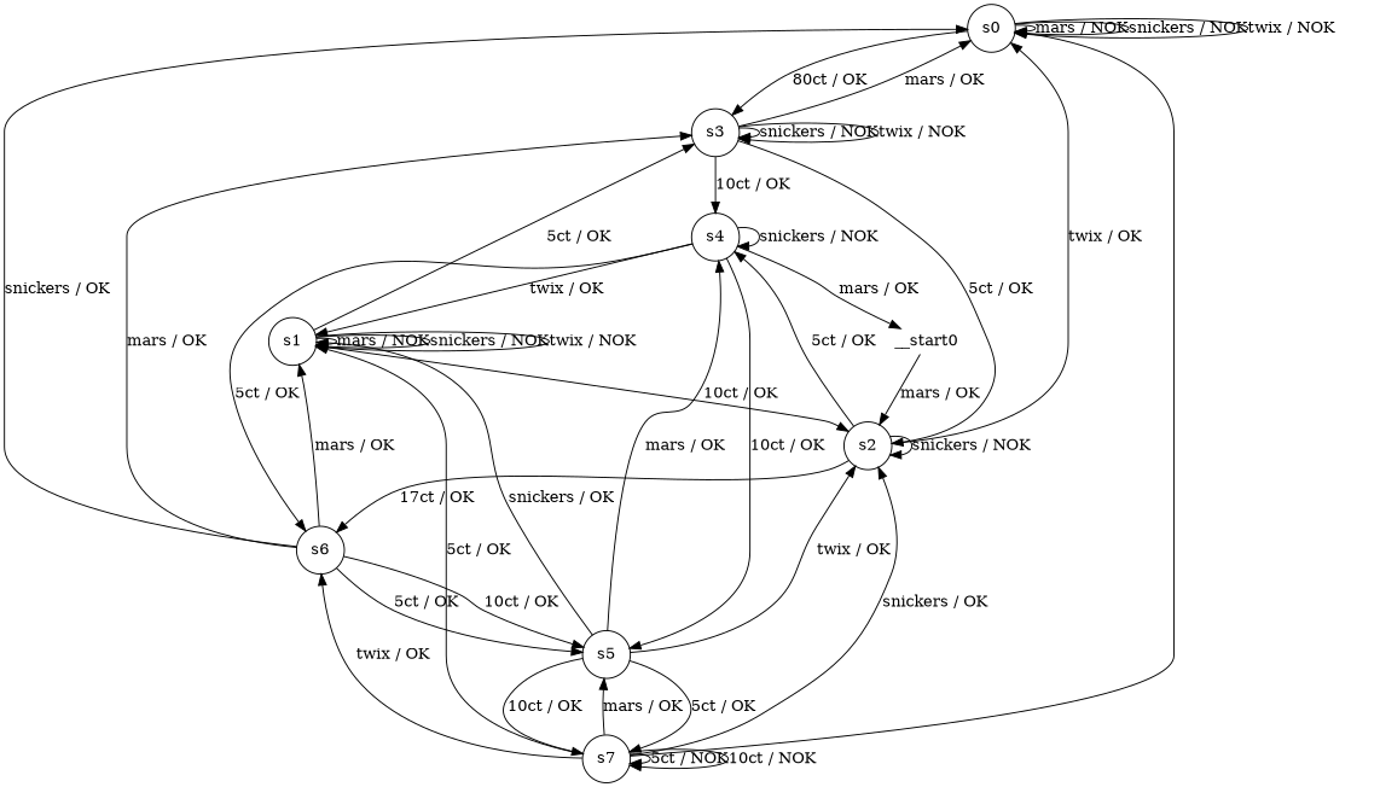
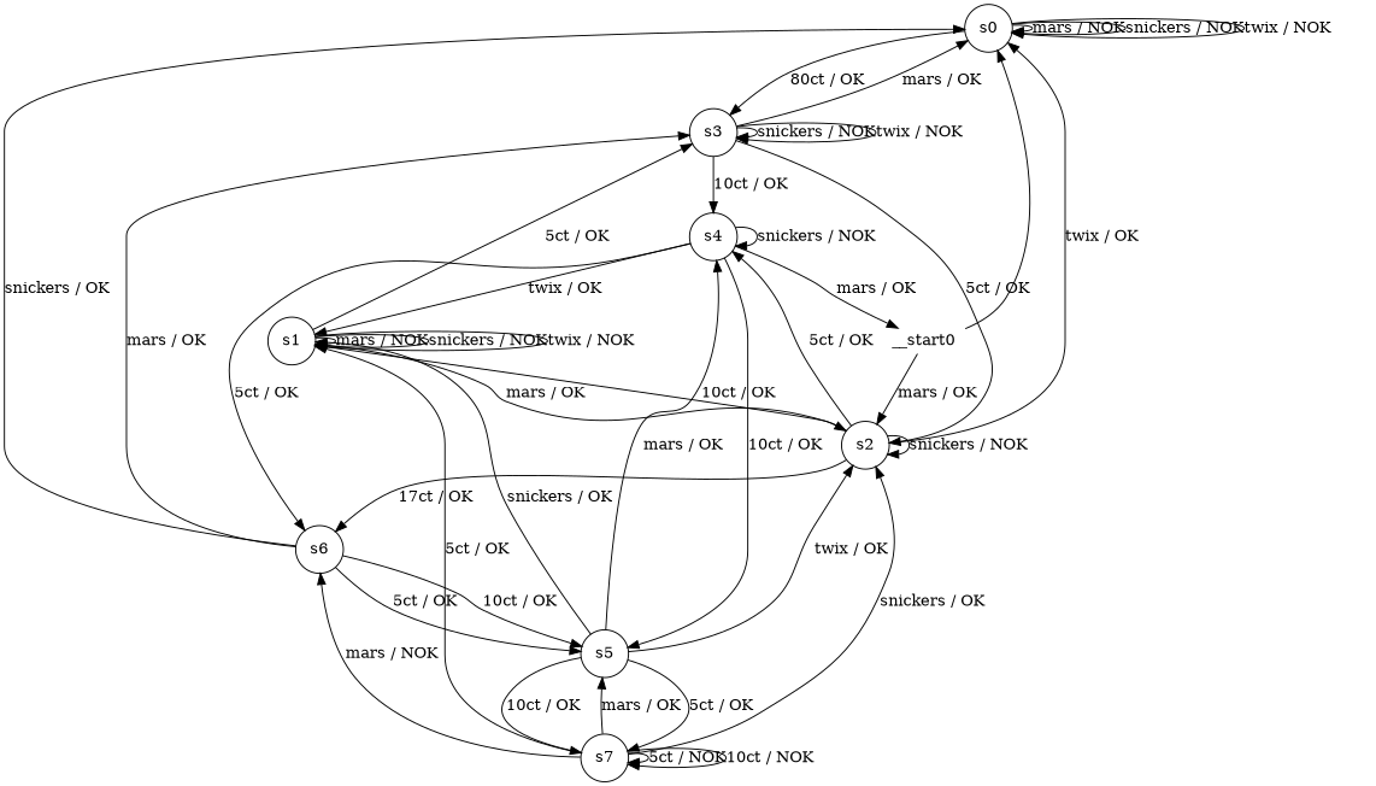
  digraph {
    node [shape=circle]
    n1 [label=s0]
    n2 [label=s3]
    n3 [label=s1]
    n4 [label=s2]
    n5 [label=s4]
    n6 [label=s6]
    n7 [label=s5]
    __start0 [height=0 shape=none width=0]
    n9 [label=s7]
    n1 -> n1 [label="mars / NOK"]
    n1 -> n1 [label="snickers / NOK"]
    n1 -> n1 [label="twix / NOK"]
    n1 -> n2 [label="80ct / OK"]
    n2 -> n1 [label="mars / OK"]
    n2 -> n2 [label="snickers / NOK"]
    n2 -> n2 [label="twix / NOK"]
    n2 -> n4 [label="5ct / OK"]
    n2 -> n5 [label="10ct / OK"]
    n3 -> n2 [label="5ct / OK"]
    n3 -> n3 [label="mars / NOK"]
    n3 -> n3 [label="snickers / NOK"]
    n3 -> n3 [label="twix / NOK"]
    n3 -> n4 [label="10ct / OK"]
    n4 -> n1 [label="twix / OK"]
-   n6 -> n3 [label="mars / OK"]
+   n4 -> n3 [label="mars / OK"]
    n4 -> n4 [label="snickers / NOK"]
    n4 -> n5 [label="5ct / OK"]
    n4 -> n6 [label="17ct / OK"]
    n5 -> n3 [label="twix / OK"]
    n5 -> n5 [label="snickers / NOK"]
    n5 -> n6 [label="5ct / OK"]
    n5 -> n7 [label="10ct / OK"]
    n5 -> __start0 [label="mars / OK"]
    n6 -> n1 [label="snickers / OK"]
    n6 -> n2 [label="mars / OK"]
    n6 -> n7 [label="5ct / OK"]
    n6 -> n7 [label="10ct / OK"]
    n7 -> n3 [label="snickers / OK"]
    n7 -> n4 [label="twix / OK"]
    n7 -> n5 [label="mars / OK"]
    n7 -> n9 [label="5ct / OK"]
    n7 -> n9 [label="10ct / OK"]
-   n9 -> n1
+   __start0 -> n1
    __start0 -> n4 [label="mars / OK"]
    n9 -> n3 [label="5ct / OK"]
    n9 -> n4 [label="snickers / OK"]
-   n9 -> n6 [label="twix / OK"]
+   n9 -> n6 [label="mars / NOK"]
    n9 -> n7 [label="mars / OK"]
    n9 -> n9 [label="5ct / NOK"]
    n9 -> n9 [label="10ct / NOK"]
  }
